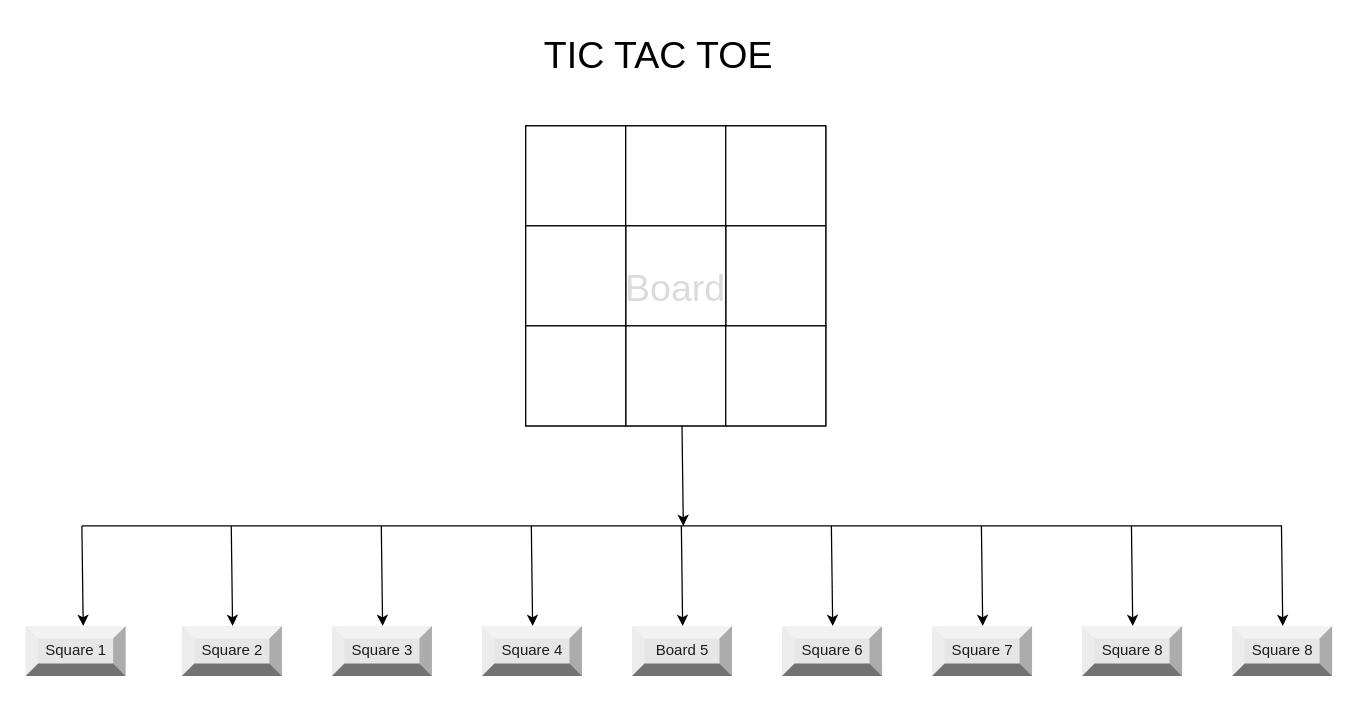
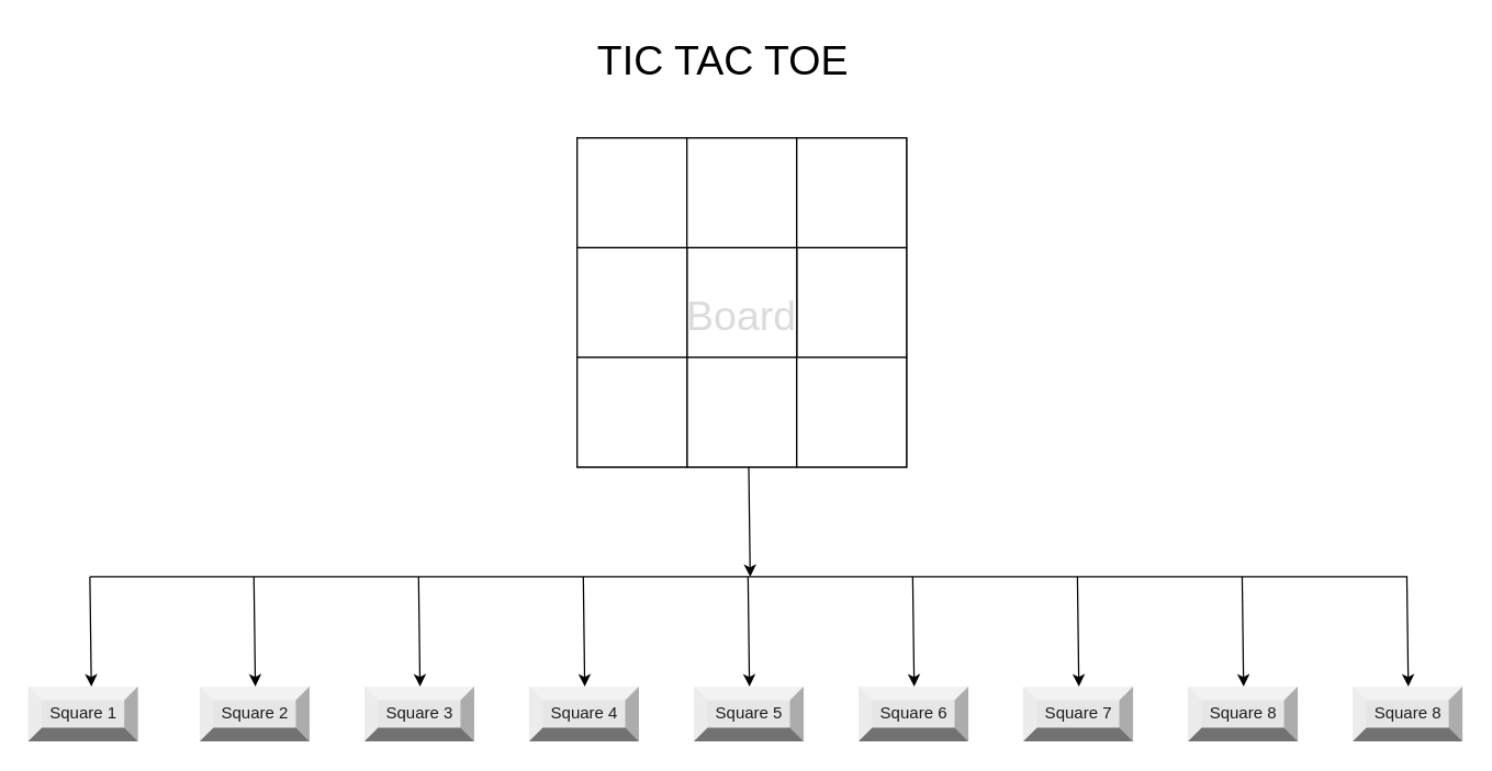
  <mxCell id="0" />
  <mxCell id="1" parent="0" />
  <mxCell id="2" value="&lt;span style=&quot;color: rgb(28, 28, 28);&quot;&gt;Square 2&lt;/span&gt;" style="labelPosition=center;verticalLabelPosition=middle;align=center;html=1;shape=mxgraph.basic.shaded_button;dx=10;fillColor=#E6E6E6;strokeColor=none;" vertex="1" parent="1"><mxGeometry x="145" y="500" width="80" height="40" as="geometry" /></mxCell>
  <mxCell id="3" value="&lt;span style=&quot;color: rgb(28, 28, 28);&quot;&gt;Square 8&lt;/span&gt;" style="labelPosition=center;verticalLabelPosition=middle;align=center;html=1;shape=mxgraph.basic.shaded_button;dx=10;fillColor=#E6E6E6;strokeColor=none;" vertex="1" parent="1"><mxGeometry x="865" y="500" width="80" height="40" as="geometry" /></mxCell>
  <mxCell id="4" value="&lt;font color=&quot;#1c1c1c&quot;&gt;Square 1&lt;br&gt;&lt;/font&gt;" style="labelPosition=center;verticalLabelPosition=middle;align=center;html=1;shape=mxgraph.basic.shaded_button;dx=10;fillColor=#E6E6E6;strokeColor=none;" vertex="1" parent="1"><mxGeometry x="20" y="500" width="80" height="40" as="geometry" /></mxCell>
  <mxCell id="5" value="&lt;span style=&quot;color: rgb(28, 28, 28);&quot;&gt;Square 3&lt;/span&gt;" style="labelPosition=center;verticalLabelPosition=middle;align=center;html=1;shape=mxgraph.basic.shaded_button;dx=10;fillColor=#E6E6E6;strokeColor=none;" vertex="1" parent="1"><mxGeometry x="265" y="500" width="80" height="40" as="geometry" /></mxCell>
  <mxCell id="6" value="&lt;span style=&quot;color: rgb(28, 28, 28);&quot;&gt;Square 4&lt;/span&gt;" style="labelPosition=center;verticalLabelPosition=middle;align=center;html=1;shape=mxgraph.basic.shaded_button;dx=10;fillColor=#E6E6E6;strokeColor=none;" vertex="1" parent="1"><mxGeometry x="385" y="500" width="80" height="40" as="geometry" /></mxCell>
- <mxCell id="7" value="&lt;span style=&quot;color: rgb(28, 28, 28);&quot;&gt;Board 5&lt;/span&gt;" style="labelPosition=center;verticalLabelPosition=middle;align=center;html=1;shape=mxgraph.basic.shaded_button;dx=10;fillColor=#E6E6E6;strokeColor=none;" vertex="1" parent="1"><mxGeometry x="505" y="500" width="80" height="40" as="geometry" /></mxCell>
+ <mxCell id="7" value="&lt;span style=&quot;color: rgb(28, 28, 28);&quot;&gt;Square 5&lt;/span&gt;" style="labelPosition=center;verticalLabelPosition=middle;align=center;html=1;shape=mxgraph.basic.shaded_button;dx=10;fillColor=#E6E6E6;strokeColor=none;" vertex="1" parent="1"><mxGeometry x="505" y="500" width="80" height="40" as="geometry" /></mxCell>
  <mxCell id="8" value="&lt;span style=&quot;color: rgb(28, 28, 28);&quot;&gt;Square 6&lt;/span&gt;" style="labelPosition=center;verticalLabelPosition=middle;align=center;html=1;shape=mxgraph.basic.shaded_button;dx=10;fillColor=#E6E6E6;strokeColor=none;" vertex="1" parent="1"><mxGeometry x="625" y="500" width="80" height="40" as="geometry" /></mxCell>
  <mxCell id="9" value="&lt;span style=&quot;color: rgb(28, 28, 28);&quot;&gt;Square 7&lt;/span&gt;" style="labelPosition=center;verticalLabelPosition=middle;align=center;html=1;shape=mxgraph.basic.shaded_button;dx=10;fillColor=#E6E6E6;strokeColor=none;" vertex="1" parent="1"><mxGeometry x="745" y="500" width="80" height="40" as="geometry" /></mxCell>
  <mxCell id="10" value="" style="whiteSpace=wrap;html=1;aspect=fixed;" vertex="1" parent="1"><mxGeometry x="420" y="100" width="240" height="240" as="geometry" /></mxCell>
  <mxCell id="11" value="" style="rounded=0;whiteSpace=wrap;html=1;" vertex="1" parent="1"><mxGeometry x="420" y="100" width="80" height="80" as="geometry" /></mxCell>
  <mxCell id="12" value="" style="rounded=0;whiteSpace=wrap;html=1;" vertex="1" parent="1"><mxGeometry x="500" y="100" width="80" height="80" as="geometry" /></mxCell>
  <mxCell id="13" value="" style="rounded=0;whiteSpace=wrap;html=1;" vertex="1" parent="1"><mxGeometry x="580" y="100" width="80" height="80" as="geometry" /></mxCell>
  <mxCell id="14" value="" style="rounded=0;whiteSpace=wrap;html=1;" vertex="1" parent="1"><mxGeometry x="580" y="180" width="80" height="80" as="geometry" /></mxCell>
  <mxCell id="15" value="" style="rounded=0;whiteSpace=wrap;html=1;" vertex="1" parent="1"><mxGeometry x="500" y="180" width="80" height="80" as="geometry" /></mxCell>
  <mxCell id="16" value="" style="rounded=0;whiteSpace=wrap;html=1;" vertex="1" parent="1"><mxGeometry x="420" y="180" width="80" height="80" as="geometry" /></mxCell>
  <mxCell id="17" value="" style="rounded=0;whiteSpace=wrap;html=1;" vertex="1" parent="1"><mxGeometry x="500" y="260" width="80" height="80" as="geometry" /></mxCell>
  <mxCell id="18" value="" style="rounded=0;whiteSpace=wrap;html=1;" vertex="1" parent="1"><mxGeometry x="580" y="260" width="80" height="80" as="geometry" /></mxCell>
  <mxCell id="19" value="" style="rounded=0;whiteSpace=wrap;html=1;" vertex="1" parent="1"><mxGeometry x="420" y="260" width="80" height="80" as="geometry" /></mxCell>
  <mxCell id="20" value="&lt;h1&gt;&lt;span style=&quot;font-weight: 400; text-align: center;&quot;&gt;&lt;font style=&quot;font-size: 30px;&quot;&gt;TIC TAC TOE&lt;/font&gt;&lt;/span&gt;&lt;br&gt;&lt;/h1&gt;" style="text;html=1;strokeColor=none;fillColor=none;spacing=5;spacingTop=-20;whiteSpace=wrap;overflow=hidden;rounded=0;" vertex="1" parent="1"><mxGeometry x="430" y="20" width="200" height="50" as="geometry" /></mxCell>
  <mxCell id="21" value="" style="endArrow=none;html=1;rounded=0;fontSize=30;" edge="1" parent="1"><mxGeometry width="50" height="50" relative="1" as="geometry"><mxPoint x="65" y="420" as="sourcePoint" /><mxPoint x="1025" y="420" as="targetPoint" /></mxGeometry></mxCell>
  <mxCell id="22" value="" style="endArrow=classic;html=1;rounded=0;fontSize=30;entryX=0.513;entryY=0;entryDx=0;entryDy=0;entryPerimeter=0;" edge="1" parent="1"><mxGeometry width="50" height="50" relative="1" as="geometry"><mxPoint x="65" y="420" as="sourcePoint" /><mxPoint x="66.04" y="500" as="targetPoint" /></mxGeometry></mxCell>
  <mxCell id="23" value="" style="endArrow=classic;html=1;rounded=0;fontSize=30;entryX=0.513;entryY=0;entryDx=0;entryDy=0;entryPerimeter=0;" edge="1" parent="1"><mxGeometry width="50" height="50" relative="1" as="geometry"><mxPoint x="664.48" y="420" as="sourcePoint" /><mxPoint x="665.52" y="500" as="targetPoint" /></mxGeometry></mxCell>
  <mxCell id="24" value="" style="endArrow=classic;html=1;rounded=0;fontSize=30;entryX=0.513;entryY=0;entryDx=0;entryDy=0;entryPerimeter=0;" edge="1" parent="1"><mxGeometry width="50" height="50" relative="1" as="geometry"><mxPoint x="544.48" y="420" as="sourcePoint" /><mxPoint x="545.52" y="500" as="targetPoint" /></mxGeometry></mxCell>
  <mxCell id="25" value="" style="endArrow=classic;html=1;rounded=0;fontSize=30;entryX=0.513;entryY=0;entryDx=0;entryDy=0;entryPerimeter=0;" edge="1" parent="1"><mxGeometry width="50" height="50" relative="1" as="geometry"><mxPoint x="424.48" y="420" as="sourcePoint" /><mxPoint x="425.52" y="500" as="targetPoint" /></mxGeometry></mxCell>
  <mxCell id="26" value="" style="endArrow=classic;html=1;rounded=0;fontSize=30;entryX=0.513;entryY=0;entryDx=0;entryDy=0;entryPerimeter=0;" edge="1" parent="1"><mxGeometry width="50" height="50" relative="1" as="geometry"><mxPoint x="304.48" y="420" as="sourcePoint" /><mxPoint x="305.52" y="500" as="targetPoint" /></mxGeometry></mxCell>
  <mxCell id="27" value="" style="endArrow=classic;html=1;rounded=0;fontSize=30;entryX=0.513;entryY=0;entryDx=0;entryDy=0;entryPerimeter=0;" edge="1" parent="1"><mxGeometry width="50" height="50" relative="1" as="geometry"><mxPoint x="184.48" y="420" as="sourcePoint" /><mxPoint x="185.52" y="500" as="targetPoint" /></mxGeometry></mxCell>
  <mxCell id="28" value="" style="endArrow=classic;html=1;rounded=0;fontSize=30;entryX=0.513;entryY=0;entryDx=0;entryDy=0;entryPerimeter=0;" edge="1" parent="1"><mxGeometry width="50" height="50" relative="1" as="geometry"><mxPoint x="904.48" y="420" as="sourcePoint" /><mxPoint x="905.52" y="500" as="targetPoint" /></mxGeometry></mxCell>
  <mxCell id="29" value="" style="endArrow=classic;html=1;rounded=0;fontSize=30;entryX=0.513;entryY=0;entryDx=0;entryDy=0;entryPerimeter=0;" edge="1" parent="1"><mxGeometry width="50" height="50" relative="1" as="geometry"><mxPoint x="784.48" y="420" as="sourcePoint" /><mxPoint x="785.52" y="500" as="targetPoint" /></mxGeometry></mxCell>
  <mxCell id="30" value="" style="endArrow=classic;html=1;rounded=0;fontSize=30;entryX=0.513;entryY=0;entryDx=0;entryDy=0;entryPerimeter=0;" edge="1" parent="1"><mxGeometry width="50" height="50" relative="1" as="geometry"><mxPoint x="545" y="340" as="sourcePoint" /><mxPoint x="546.04" y="420" as="targetPoint" /></mxGeometry></mxCell>
  <mxCell id="31" value="&lt;span style=&quot;color: rgb(28, 28, 28);&quot;&gt;Square 8&lt;/span&gt;" style="labelPosition=center;verticalLabelPosition=middle;align=center;html=1;shape=mxgraph.basic.shaded_button;dx=10;fillColor=#E6E6E6;strokeColor=none;" vertex="1" parent="1"><mxGeometry x="985" y="500" width="80" height="40" as="geometry" /></mxCell>
  <mxCell id="32" value="" style="endArrow=classic;html=1;rounded=0;fontSize=30;entryX=0.513;entryY=0;entryDx=0;entryDy=0;entryPerimeter=0;" edge="1" parent="1"><mxGeometry width="50" height="50" relative="1" as="geometry"><mxPoint x="1024.48" y="420" as="sourcePoint" /><mxPoint x="1025.52" y="500" as="targetPoint" /></mxGeometry></mxCell>
  <mxCell id="33" value="&lt;font color=&quot;#dbdbdb&quot;&gt;Board&lt;/font&gt;" style="text;html=1;strokeColor=none;fillColor=none;align=center;verticalAlign=middle;whiteSpace=wrap;rounded=0;fontSize=30;fontColor=#1C1C1C;" vertex="1" parent="1"><mxGeometry x="510" y="215" width="60" height="30" as="geometry" /></mxCell>
